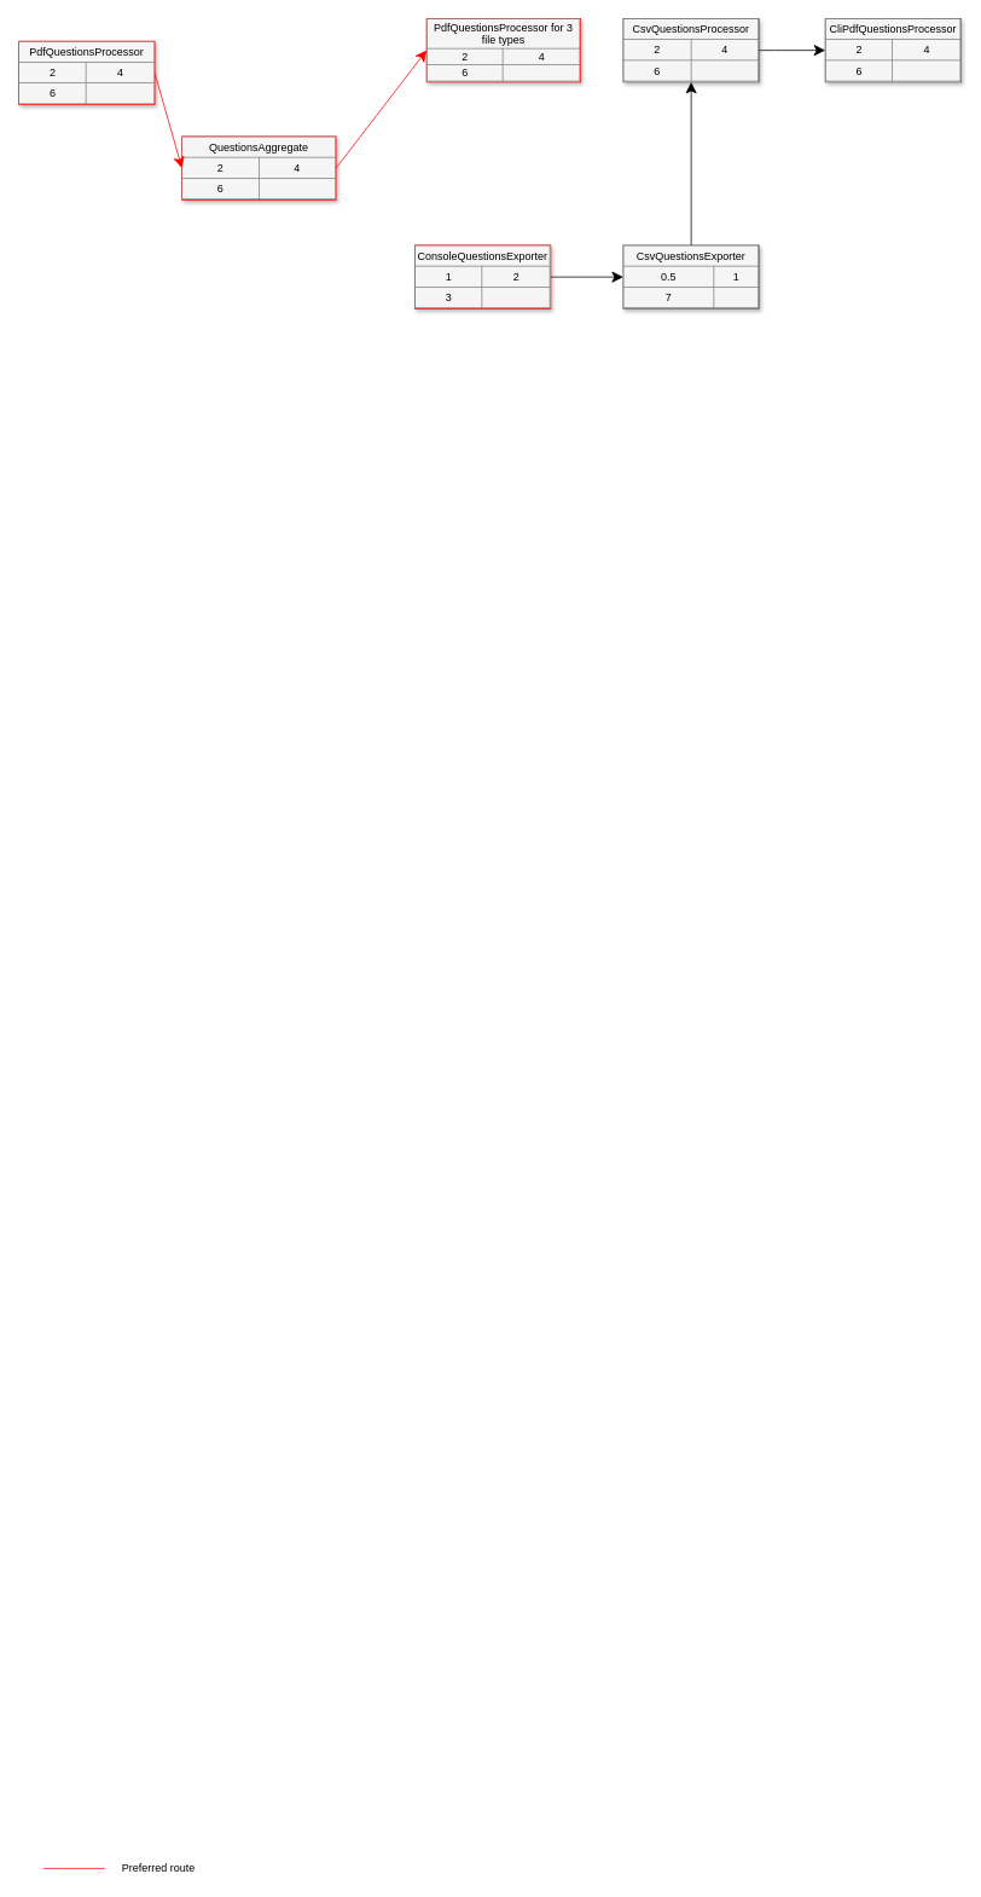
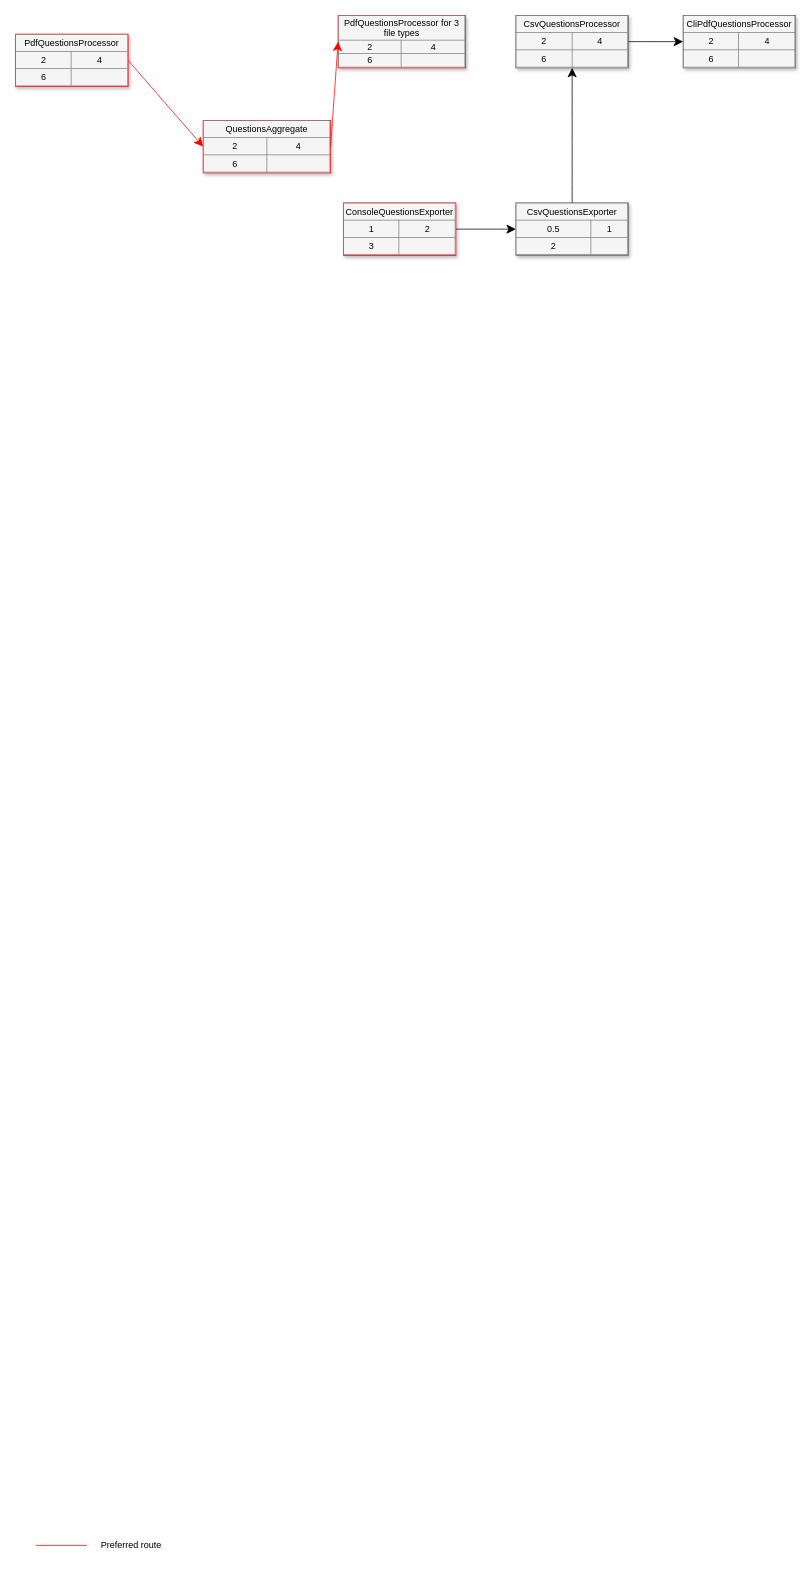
  <mxCell id="0" style=";html=1;" />
  <mxCell id="1" style=";html=1;" parent="0" />
- <mxCell id="2" value="&lt;table style=&quot;width: 100% ; height: 100% ; border-collapse: collapse&quot; width=&quot;100%&quot; border=&quot;1&quot;&gt;&lt;tbody&gt;&lt;tr&gt;&lt;td colspan=&quot;2&quot; align=&quot;center&quot;&gt;&lt;font style=&quot;font-size: 12px;&quot;&gt;PdfQuestions&lt;/font&gt;&lt;font style=&quot;font-size: 12px;&quot;&gt;Processor &lt;/font&gt;&lt;font style=&quot;font-size: 12px;&quot;&gt; for 3 file types&lt;br&gt;&lt;/font&gt;&lt;/td&gt;&lt;/tr&gt;&lt;tr&gt;&lt;td align=&quot;center&quot;&gt;2&lt;br&gt;&lt;/td&gt;&lt;td align=&quot;center&quot;&gt;4&lt;br&gt;&lt;/td&gt;&lt;/tr&gt;&lt;tr&gt;&lt;td align=&quot;center&quot;&gt;6&lt;/td&gt;&lt;td align=&quot;center&quot;&gt;&lt;br&gt;&lt;/td&gt;&lt;/tr&gt;&lt;/tbody&gt;&lt;/table&gt;" style="text;html=1;strokeColor=#FF0000;fillColor=#f5f5f5;overflow=fill;rounded=0;shadow=1;fontSize=12;align=center;verticalAlign=middle;horizontal=1;whiteSpace=wrap;labelPosition=center;verticalLabelPosition=middle;" vertex="1" parent="1"><mxGeometry x="470" y="20" width="170" height="70" as="geometry" /></mxCell>
+ <mxCell id="2" value="&lt;table style=&quot;width: 100% ; height: 100% ; border-collapse: collapse&quot; width=&quot;100%&quot; border=&quot;1&quot;&gt;&lt;tbody&gt;&lt;tr&gt;&lt;td colspan=&quot;2&quot; align=&quot;center&quot;&gt;&lt;font style=&quot;font-size: 12px;&quot;&gt;PdfQuestions&lt;/font&gt;&lt;font style=&quot;font-size: 12px;&quot;&gt;Processor &lt;/font&gt;&lt;font style=&quot;font-size: 12px;&quot;&gt; for 3 file types&lt;br&gt;&lt;/font&gt;&lt;/td&gt;&lt;/tr&gt;&lt;tr&gt;&lt;td align=&quot;center&quot;&gt;2&lt;br&gt;&lt;/td&gt;&lt;td align=&quot;center&quot;&gt;4&lt;br&gt;&lt;/td&gt;&lt;/tr&gt;&lt;tr&gt;&lt;td align=&quot;center&quot;&gt;6&lt;/td&gt;&lt;td align=&quot;center&quot;&gt;&lt;br&gt;&lt;/td&gt;&lt;/tr&gt;&lt;/tbody&gt;&lt;/table&gt;" style="text;html=1;strokeColor=#FF0000;fillColor=#f5f5f5;overflow=fill;rounded=0;shadow=1;fontSize=12;align=center;verticalAlign=middle;horizontal=1;whiteSpace=wrap;labelPosition=center;verticalLabelPosition=middle;" vertex="1" parent="1"><mxGeometry x="450" y="20" width="170" height="70" as="geometry" /></mxCell>
  <mxCell id="3" value="" style="line;strokeWidth=1;html=1;rounded=1;fontSize=12;align=center;verticalAlign=middle;strokeColor=#FF0000;endFill=1;endArrow=classic;endSize=10;startSize=10;" parent="1" vertex="1"><mxGeometry x="47" y="2055" width="68" height="10" as="geometry" /></mxCell>
  <mxCell id="4" value="Preferred route" style="text;html=1;strokeColor=none;fillColor=none;align=left;verticalAlign=middle;whiteSpace=wrap;rounded=0;shadow=1;fontSize=12;" parent="1" vertex="1"><mxGeometry x="132" y="2050" width="143" height="20" as="geometry" /></mxCell>
  <mxCell id="5" value="&lt;table style=&quot;width: 100% ; height: 100% ; border-collapse: collapse&quot; width=&quot;100%&quot; border=&quot;1&quot;&gt;&lt;tbody&gt;&lt;tr&gt;&lt;td colspan=&quot;2&quot; align=&quot;center&quot;&gt;&lt;font style=&quot;font-size: 12px;&quot;&gt;PdfQuestions&lt;/font&gt;&lt;font style=&quot;font-size: 12px;&quot;&gt;Processor&lt;/font&gt;&lt;/td&gt;&lt;/tr&gt;&lt;tr&gt;&lt;td align=&quot;center&quot;&gt;2&lt;br&gt;&lt;/td&gt;&lt;td align=&quot;center&quot;&gt;&lt;font style=&quot;font-size: 12px;&quot;&gt;4&lt;br&gt;&lt;/font&gt;&lt;/td&gt;&lt;/tr&gt;&lt;tr&gt;&lt;td align=&quot;center&quot;&gt;6&lt;br&gt;&lt;/td&gt;&lt;td align=&quot;center&quot;&gt;&lt;br&gt;&lt;/td&gt;&lt;/tr&gt;&lt;/tbody&gt;&lt;/table&gt;" style="text;html=1;strokeColor=#FF0000;fillColor=#f5f5f5;overflow=fill;rounded=0;shadow=1;fontSize=12;align=center;" vertex="1" parent="1"><mxGeometry x="20" y="45" width="150" height="70" as="geometry" /></mxCell>
- <mxCell id="6" value="&lt;table style=&quot;width: 100% ; height: 100% ; border-collapse: collapse&quot; width=&quot;100%&quot; border=&quot;1&quot; align=&quot;center&quot;&gt;&lt;tbody&gt;&lt;tr&gt;&lt;td colspan=&quot;2&quot;&gt;&lt;font style=&quot;font-size: 12px;&quot;&gt;QuestionsAggregate&lt;/font&gt;&lt;/td&gt;&lt;/tr&gt;&lt;tr&gt;&lt;td&gt;2&lt;br&gt;&lt;/td&gt;&lt;td&gt;&lt;font style=&quot;font-size: 12px;&quot;&gt;4&lt;br&gt;&lt;/font&gt;&lt;/td&gt;&lt;/tr&gt;&lt;tr&gt;&lt;td&gt;6&lt;/td&gt;&lt;td&gt;&lt;font style=&quot;font-size: 12px;&quot;&gt;&lt;br&gt;&lt;/font&gt;&lt;/td&gt;&lt;/tr&gt;&lt;/tbody&gt;&lt;/table&gt;" style="text;html=1;strokeColor=#FF0000;fillColor=#f5f5f5;overflow=fill;rounded=0;shadow=1;fontSize=12;align=center;" vertex="1" parent="1"><mxGeometry x="200" y="150" width="170" height="70" as="geometry" /></mxCell>
+ <mxCell id="6" value="&lt;table style=&quot;width: 100% ; height: 100% ; border-collapse: collapse&quot; width=&quot;100%&quot; border=&quot;1&quot; align=&quot;center&quot;&gt;&lt;tbody&gt;&lt;tr&gt;&lt;td colspan=&quot;2&quot;&gt;&lt;font style=&quot;font-size: 12px;&quot;&gt;QuestionsAggregate&lt;/font&gt;&lt;/td&gt;&lt;/tr&gt;&lt;tr&gt;&lt;td&gt;2&lt;br&gt;&lt;/td&gt;&lt;td&gt;&lt;font style=&quot;font-size: 12px;&quot;&gt;4&lt;br&gt;&lt;/font&gt;&lt;/td&gt;&lt;/tr&gt;&lt;tr&gt;&lt;td&gt;6&lt;/td&gt;&lt;td&gt;&lt;font style=&quot;font-size: 12px;&quot;&gt;&lt;br&gt;&lt;/font&gt;&lt;/td&gt;&lt;/tr&gt;&lt;/tbody&gt;&lt;/table&gt;" style="text;html=1;strokeColor=#FF0000;fillColor=#f5f5f5;overflow=fill;rounded=0;shadow=1;fontSize=12;align=center;" vertex="1" parent="1"><mxGeometry x="270" y="160" width="170" height="70" as="geometry" /></mxCell>
  <mxCell id="7" value="&lt;table style=&quot;width: 100% ; height: 100% ; border-collapse: collapse&quot; width=&quot;100%&quot; border=&quot;1&quot;&gt;&lt;tbody&gt;&lt;tr&gt;&lt;td colspan=&quot;2&quot; align=&quot;center&quot;&gt;&lt;font style=&quot;font-size: 12px&quot;&gt;Cli&lt;/font&gt;&lt;font style=&quot;font-size: 12px;&quot;&gt;PdfQuestions&lt;/font&gt;&lt;font style=&quot;font-size: 12px&quot;&gt;Processor&lt;/font&gt;&lt;/td&gt;&lt;/tr&gt;&lt;tr&gt;&lt;td align=&quot;center&quot;&gt;2&lt;br&gt;&lt;/td&gt;&lt;td align=&quot;center&quot;&gt;&lt;font style=&quot;font-size: 12px&quot;&gt;4&lt;br&gt;&lt;/font&gt;&lt;/td&gt;&lt;/tr&gt;&lt;tr&gt;&lt;td align=&quot;center&quot;&gt;&lt;font style=&quot;font-size: 12px&quot;&gt;6&lt;br&gt;&lt;/font&gt;&lt;/td&gt;&lt;td align=&quot;center&quot;&gt;&lt;br&gt;&lt;/td&gt;&lt;/tr&gt;&lt;/tbody&gt;&lt;/table&gt;" style="text;html=1;strokeColor=#666666;fillColor=#f5f5f5;overflow=fill;rounded=0;shadow=1;fontSize=12;align=center;" vertex="1" parent="1"><mxGeometry x="910" y="20" width="150" height="70" as="geometry" /></mxCell>
  <mxCell id="8" value="&lt;table style=&quot;width: 100% ; height: 100% ; border-collapse: collapse&quot; width=&quot;100%&quot; border=&quot;1&quot;&gt;&lt;tbody&gt;&lt;tr&gt;&lt;td colspan=&quot;2&quot; align=&quot;center&quot;&gt;&lt;font style=&quot;font-size: 12px;&quot;&gt;ConsoleQuestionsExporter&lt;/font&gt;&lt;/td&gt;&lt;/tr&gt;&lt;tr&gt;&lt;td align=&quot;center&quot;&gt;1&lt;br&gt;&lt;/td&gt;&lt;td align=&quot;center&quot;&gt;&lt;font style=&quot;font-size: 12px;&quot;&gt;2&lt;br&gt;&lt;/font&gt;&lt;/td&gt;&lt;/tr&gt;&lt;tr&gt;&lt;td align=&quot;center&quot;&gt;3&lt;br&gt;&lt;/td&gt;&lt;td align=&quot;center&quot;&gt;&lt;br&gt;&lt;/td&gt;&lt;/tr&gt;&lt;/tbody&gt;&lt;/table&gt;" style="text;html=1;strokeColor=#FF0000;fillColor=#f5f5f5;overflow=fill;rounded=0;shadow=1;fontSize=12;align=center;" vertex="1" parent="1"><mxGeometry x="457" y="270" width="150" height="70" as="geometry" /></mxCell>
  <mxCell id="9" value="&lt;table style=&quot;width: 100% ; height: 100% ; border-collapse: collapse&quot; width=&quot;100%&quot; border=&quot;1&quot;&gt;&lt;tbody&gt;&lt;tr&gt;&lt;td colspan=&quot;2&quot; align=&quot;center&quot;&gt;&lt;font style=&quot;font-size: 12px;&quot;&gt;CsvQuestionsProcessor&lt;/font&gt;&lt;/td&gt;&lt;/tr&gt;&lt;tr&gt;&lt;td align=&quot;center&quot;&gt;2&lt;br&gt;&lt;/td&gt;&lt;td align=&quot;center&quot;&gt;&lt;font style=&quot;font-size: 12px&quot;&gt;4&lt;br&gt;&lt;/font&gt;&lt;/td&gt;&lt;/tr&gt;&lt;tr&gt;&lt;td align=&quot;center&quot;&gt;&lt;font style=&quot;font-size: 12px&quot;&gt;6&lt;br&gt;&lt;/font&gt;&lt;/td&gt;&lt;td align=&quot;center&quot;&gt;&lt;br&gt;&lt;/td&gt;&lt;/tr&gt;&lt;/tbody&gt;&lt;/table&gt;" style="text;html=1;strokeColor=#666666;fillColor=#f5f5f5;overflow=fill;rounded=0;shadow=1;fontSize=12;align=center;" vertex="1" parent="1"><mxGeometry x="687" y="20" width="150" height="70" as="geometry" /></mxCell>
- <mxCell id="10" value="&lt;table style=&quot;width: 100% ; height: 100% ; border-collapse: collapse&quot; width=&quot;100%&quot; border=&quot;1&quot;&gt;&lt;tbody&gt;&lt;tr&gt;&lt;td colspan=&quot;2&quot; align=&quot;center&quot;&gt;&lt;font style=&quot;font-size: 12px;&quot;&gt;CsvQuestionsExporter&lt;/font&gt;&lt;/td&gt;&lt;/tr&gt;&lt;tr&gt;&lt;td align=&quot;center&quot;&gt;0.5&lt;br&gt;&lt;/td&gt;&lt;td align=&quot;center&quot;&gt;&lt;font style=&quot;font-size: 12px;&quot;&gt;1&lt;br&gt;&lt;/font&gt;&lt;/td&gt;&lt;/tr&gt;&lt;tr&gt;&lt;td align=&quot;center&quot;&gt;7&lt;br&gt;&lt;/td&gt;&lt;td align=&quot;center&quot;&gt;&lt;br&gt;&lt;/td&gt;&lt;/tr&gt;&lt;/tbody&gt;&lt;/table&gt;" style="text;html=1;strokeColor=#666666;fillColor=#f5f5f5;overflow=fill;rounded=0;shadow=1;fontSize=12;align=center;" vertex="1" parent="1"><mxGeometry x="687" y="270" width="150" height="70" as="geometry" /></mxCell>
+ <mxCell id="10" value="&lt;table style=&quot;width: 100% ; height: 100% ; border-collapse: collapse&quot; width=&quot;100%&quot; border=&quot;1&quot;&gt;&lt;tbody&gt;&lt;tr&gt;&lt;td colspan=&quot;2&quot; align=&quot;center&quot;&gt;&lt;font style=&quot;font-size: 12px;&quot;&gt;CsvQuestionsExporter&lt;/font&gt;&lt;/td&gt;&lt;/tr&gt;&lt;tr&gt;&lt;td align=&quot;center&quot;&gt;0.5&lt;br&gt;&lt;/td&gt;&lt;td align=&quot;center&quot;&gt;&lt;font style=&quot;font-size: 12px;&quot;&gt;1&lt;br&gt;&lt;/font&gt;&lt;/td&gt;&lt;/tr&gt;&lt;tr&gt;&lt;td align=&quot;center&quot;&gt;2&lt;br&gt;&lt;/td&gt;&lt;td align=&quot;center&quot;&gt;&lt;br&gt;&lt;/td&gt;&lt;/tr&gt;&lt;/tbody&gt;&lt;/table&gt;" style="text;html=1;strokeColor=#666666;fillColor=#f5f5f5;overflow=fill;rounded=0;shadow=1;fontSize=12;align=center;" vertex="1" parent="1"><mxGeometry x="687" y="270" width="150" height="70" as="geometry" /></mxCell>
  <mxCell id="11" style="edgeStyle=none;curved=1;html=1;startSize=10;endArrow=classic;endFill=1;endSize=10;strokeColor=#FF0000;strokeWidth=1;fontSize=12;exitX=1;exitY=0.5;exitDx=0;exitDy=0;entryX=0;entryY=0.5;entryDx=0;entryDy=0;" edge="1" parent="1" source="5" target="6"><mxGeometry relative="1" as="geometry"><mxPoint x="200" y="-30" as="sourcePoint" /><mxPoint x="525" y="-30" as="targetPoint" /></mxGeometry></mxCell>
  <mxCell id="12" style="edgeStyle=none;curved=1;html=1;startSize=10;endArrow=classic;endFill=1;endSize=10;strokeColor=#FF0000;strokeWidth=1;fontSize=12;exitX=1;exitY=0.5;exitDx=0;exitDy=0;entryX=0;entryY=0.5;entryDx=0;entryDy=0;" edge="1" parent="1" source="6" target="2"><mxGeometry x="-1" y="150" relative="1" as="geometry"><mxPoint x="180" y="65" as="sourcePoint" /><mxPoint x="210" y="195" as="targetPoint" /><mxPoint x="-6" y="-21" as="offset" /></mxGeometry></mxCell>
  <mxCell id="13" style="edgeStyle=none;curved=1;html=1;startSize=10;endArrow=classic;endFill=1;endSize=10;strokeWidth=1;fontSize=12;exitX=1;exitY=0.5;exitDx=0;exitDy=0;entryX=0;entryY=0.5;entryDx=0;entryDy=0;" edge="1" parent="1" source="8" target="10"><mxGeometry relative="1" as="geometry"><mxPoint x="629.996" y="210" as="sourcePoint" /><mxPoint x="923" y="210" as="targetPoint" /></mxGeometry></mxCell>
  <mxCell id="14" style="edgeStyle=none;curved=1;html=1;startSize=10;endArrow=classic;endFill=1;endSize=10;strokeWidth=1;fontSize=12;exitX=0.5;exitY=0;exitDx=0;exitDy=0;entryX=0.5;entryY=1;entryDx=0;entryDy=0;" edge="1" parent="1" source="10" target="9"><mxGeometry relative="1" as="geometry"><mxPoint x="757" y="170" as="sourcePoint" /><mxPoint x="837" y="170" as="targetPoint" /></mxGeometry></mxCell>
  <mxCell id="15" style="edgeStyle=none;curved=1;html=1;startSize=10;endArrow=classic;endFill=1;endSize=10;strokeWidth=1;fontSize=12;exitX=1;exitY=0.5;exitDx=0;exitDy=0;entryX=0;entryY=0.5;entryDx=0;entryDy=0;" edge="1" parent="1" source="9" target="7"><mxGeometry relative="1" as="geometry"><mxPoint x="896" y="275" as="sourcePoint" /><mxPoint x="896" y="95" as="targetPoint" /></mxGeometry></mxCell>
